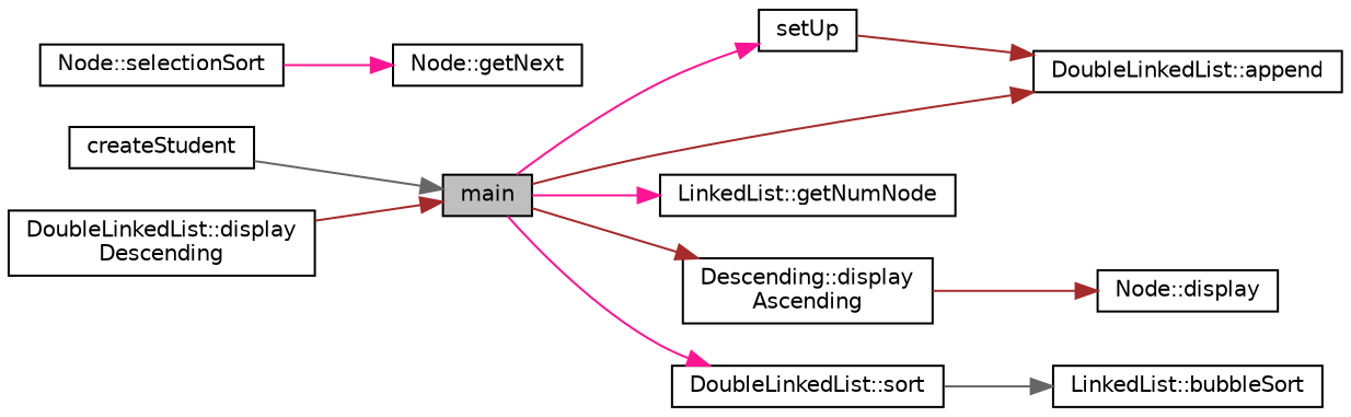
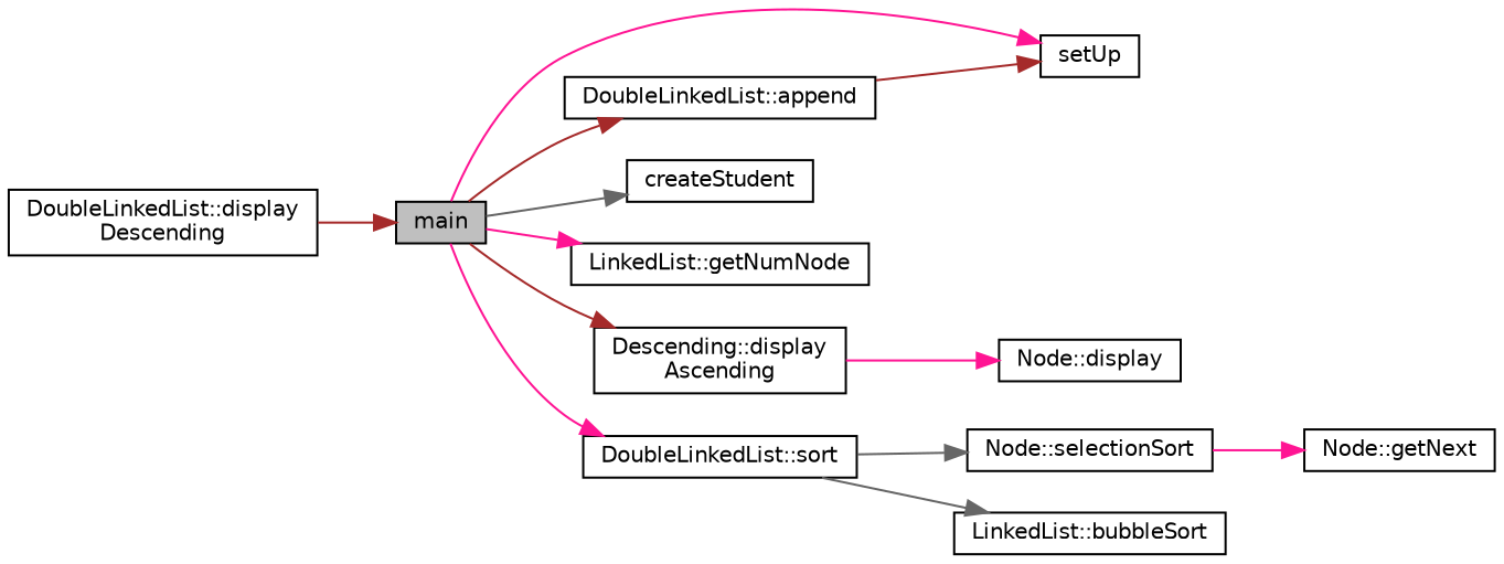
  digraph {
    rankdir=LR
    node [color=black fillcolor=white fontname=Helvetica fontsize=10 shape=record style=filled]
    edge [color=brown fontname=Helvetica fontsize=10 labelfontname=Helvetica labelfontsize=10 style=solid]
    n1 [fillcolor=grey75 fontcolor=black height=0.2 label=main width=0.4]
    n2 [height=0.2 label=setUp width=0.4]
    n3 [height=0.2 label="DoubleLinkedList::append" width=0.4]
    n4 [height=0.2 label=createStudent width=0.4]
    n5 [height=0.2 label="LinkedList::getNumNode" width=0.4]
    n6 [height=0.2 label="Descending::display\lAscending" width=0.4]
    n7 [height=0.2 label="DoubleLinkedList::sort" width=0.4]
    n8 [height=0.2 label="Node::display" width=0.4]
    n9 [height=0.2 label="DoubleLinkedList::display\lDescending" width=0.4]
    n10 [height=0.2 label="Node::selectionSort" width=0.4]
    n11 [height=0.2 label="LinkedList::bubbleSort" width=0.4]
    n12 [height=0.2 label="Node::getNext" width=0.4]
    n1 -> n2 [color=deeppink]
    n1 -> n3
-   n4 -> n1 [color=gray40]
+   n1 -> n4 [color=gray40]
    n1 -> n5 [color=deeppink]
    n1 -> n6
    n1 -> n7 [color=deeppink]
-   n2 -> n3
-   n6 -> n8
+   n3 -> n2
+   n6 -> n8 [color=deeppink]
+   n7 -> n10 [color=gray40]
    n7 -> n11 [color=gray40]
    n9 -> n1
    n10 -> n12 [color=deeppink]
  }
